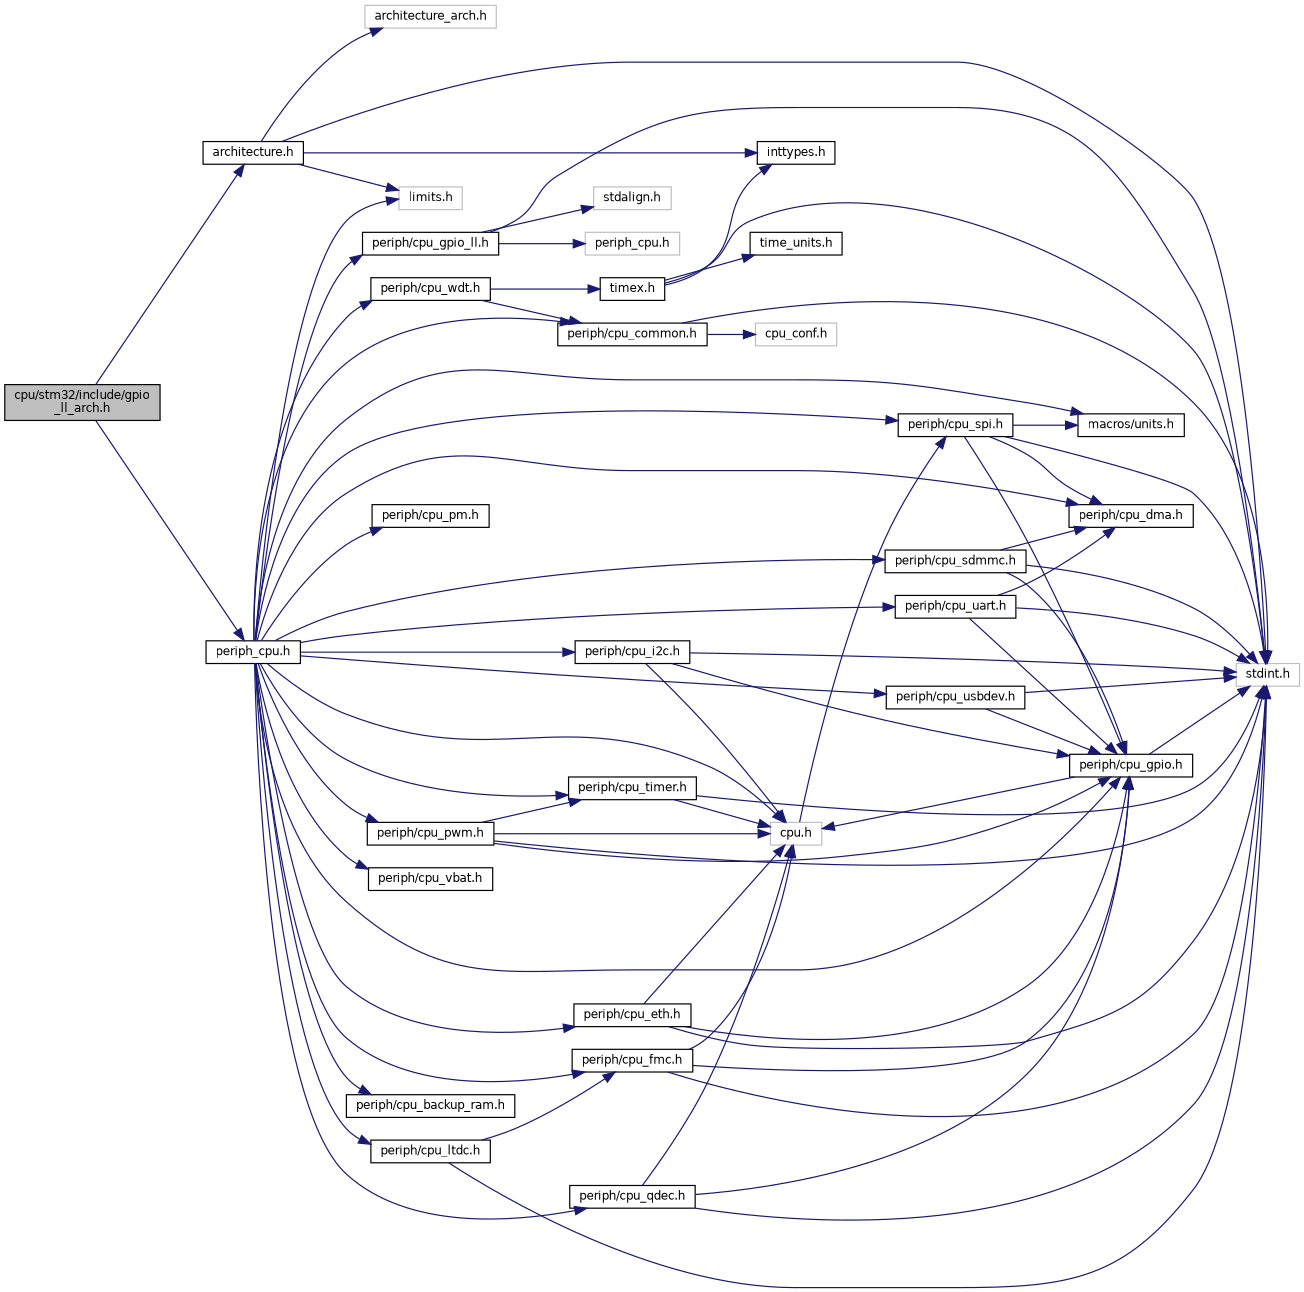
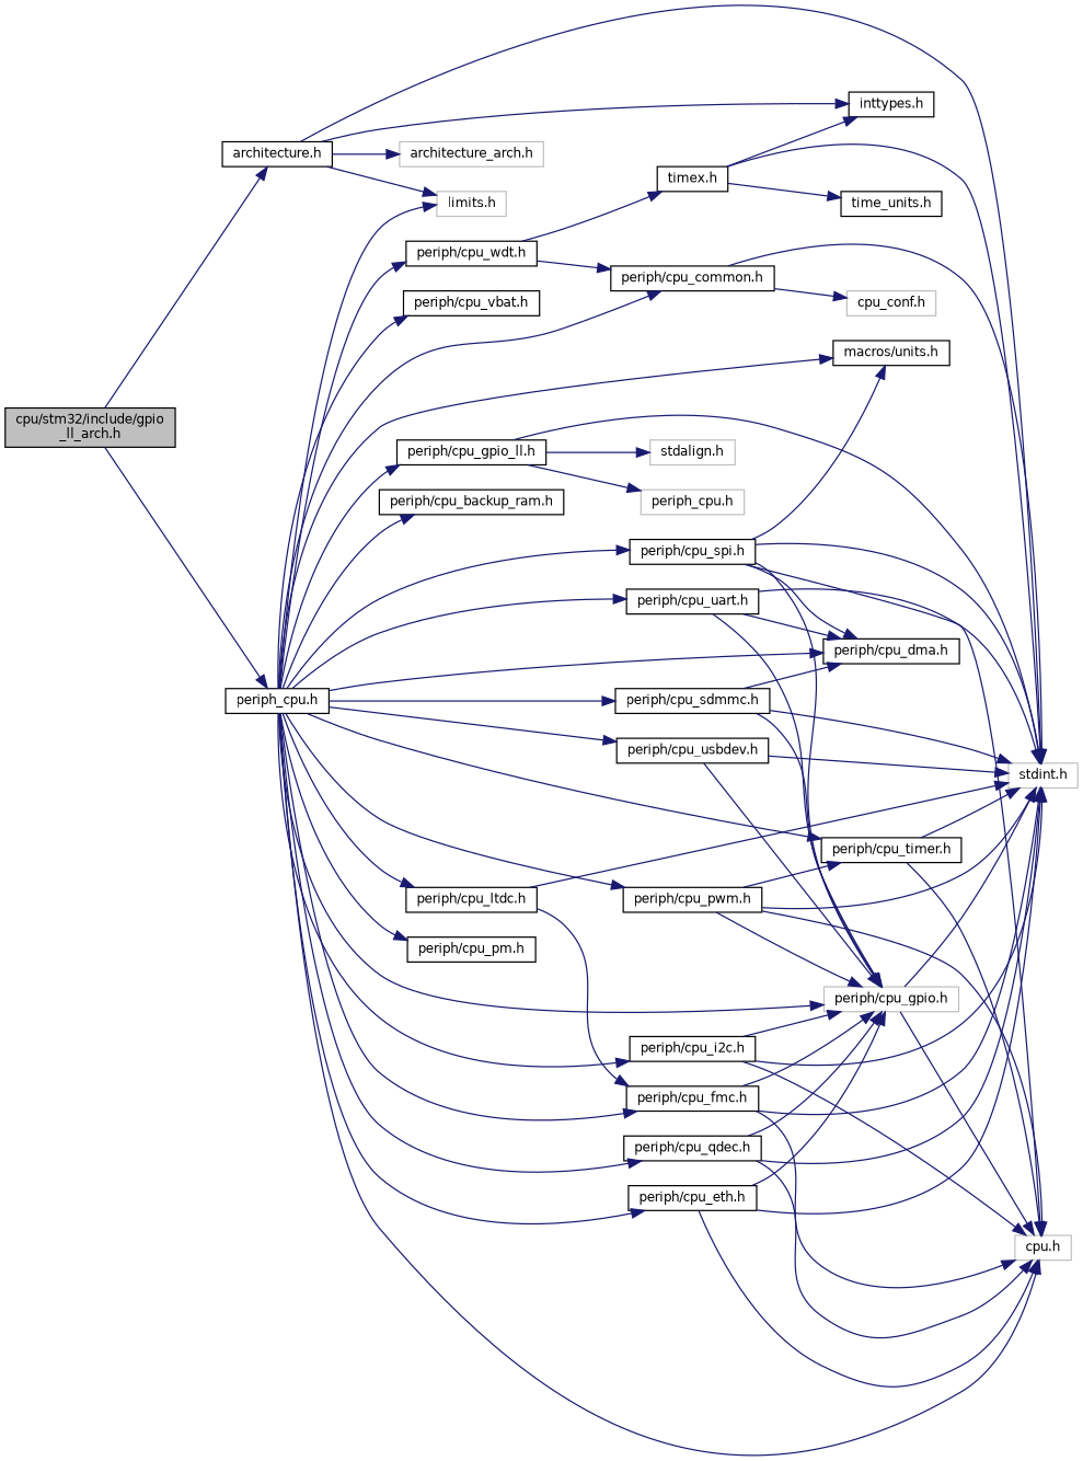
  digraph {
    rankdir=LR
    node [color=black fillcolor=white fontname=Helvetica fontsize=10 shape=record style=filled]
    edge [color=midnightblue fontname=Helvetica fontsize=10 labelfontname=Helvetica labelfontsize=10 style=solid]
    n1 [fillcolor=grey75 fontcolor=black height=0.2 label="cpu/stm32/include/gpio\l_ll_arch.h" width=0.4]
    n2 [height=0.2 label="architecture.h" width=0.4]
    n3 [height=0.2 label="periph_cpu.h" width=0.4]
    n4 [color=grey75 height=0.2 label="stdint.h" width=0.4]
    n5 [height=0.2 label="inttypes.h" width=0.4]
    n6 [color=grey75 height=0.2 label="limits.h" width=0.4]
    n7 [color=grey75 height=0.2 label="architecture_arch.h" width=0.4]
    n8 [color=grey75 height=0.2 label="cpu.h" width=0.4]
    n9 [height=0.2 label="macros/units.h" width=0.4]
    n10 [height=0.2 label="periph/cpu_backup_ram.h" width=0.4]
    n11 [height=0.2 label="periph/cpu_common.h" width=0.4]
    n12 [height=0.2 label="periph/cpu_dma.h" width=0.4]
    n13 [height=0.2 label="periph/cpu_eth.h" width=0.4]
-   n14 [height=0.2 label="periph/cpu_gpio.h" width=0.4]
+   n14 [color=grey75 height=0.2 label="periph/cpu_gpio.h" width=0.4]
    n15 [height=0.2 label="periph/cpu_fmc.h" width=0.4]
    n16 [height=0.2 label="periph/cpu_gpio_ll.h" width=0.4]
    n17 [height=0.2 label="periph/cpu_i2c.h" width=0.4]
    n18 [height=0.2 label="periph/cpu_ltdc.h" width=0.4]
    n19 [height=0.2 label="periph/cpu_pm.h" width=0.4]
    n20 [height=0.2 label="periph/cpu_pwm.h" width=0.4]
    n21 [height=0.2 label="periph/cpu_timer.h" width=0.4]
    n22 [height=0.2 label="periph/cpu_qdec.h" width=0.4]
    n23 [height=0.2 label="periph/cpu_sdmmc.h" width=0.4]
    n24 [height=0.2 label="periph/cpu_spi.h" width=0.4]
    n25 [height=0.2 label="periph/cpu_uart.h" width=0.4]
    n26 [height=0.2 label="periph/cpu_usbdev.h" width=0.4]
    n27 [height=0.2 label="periph/cpu_vbat.h" width=0.4]
    n28 [height=0.2 label="periph/cpu_wdt.h" width=0.4]
    n29 [color=grey75 height=0.2 label="cpu_conf.h" width=0.4]
    n30 [color=grey75 height=0.2 label="stdalign.h" width=0.4]
    n31 [color=grey75 height=0.2 label="periph_cpu.h" width=0.4]
    n32 [height=0.2 label="timex.h" width=0.4]
    n33 [height=0.2 label="time_units.h" width=0.4]
    n1 -> n2
    n1 -> n3
    n2 -> n4
    n2 -> n5
    n2 -> n6
    n2 -> n7
    n3 -> n6
    n3 -> n8
    n3 -> n9
    n3 -> n10
    n3 -> n11
    n3 -> n12
    n3 -> n13
    n3 -> n14
    n3 -> n15
    n3 -> n16
    n3 -> n17
    n3 -> n18
    n3 -> n19
    n3 -> n20
    n3 -> n21
    n3 -> n22
    n3 -> n23
    n3 -> n24
    n3 -> n25
    n3 -> n26
    n3 -> n27
    n3 -> n28
    n11 -> n4
    n11 -> n29
    n13 -> n4
    n13 -> n8
    n13 -> n14
    n14 -> n4
    n14 -> n8
    n15 -> n4
    n15 -> n8
    n15 -> n14
    n16 -> n4
    n16 -> n30
    n16 -> n31
    n17 -> n4
    n17 -> n8
    n17 -> n14
    n18 -> n4
    n18 -> n15
    n20 -> n4
    n20 -> n8
    n20 -> n14
    n20 -> n21
    n21 -> n4
    n21 -> n8
    n22 -> n4
    n22 -> n8
    n22 -> n14
    n23 -> n4
    n23 -> n12
    n23 -> n14
    n24 -> n4
-   n8 -> n24
+   n24 -> n8
    n24 -> n9
    n24 -> n12
    n24 -> n14
    n25 -> n4
    n25 -> n12
    n25 -> n14
    n26 -> n4
    n26 -> n14
    n28 -> n11
    n28 -> n32
    n32 -> n4
    n32 -> n5
    n32 -> n33
  }
